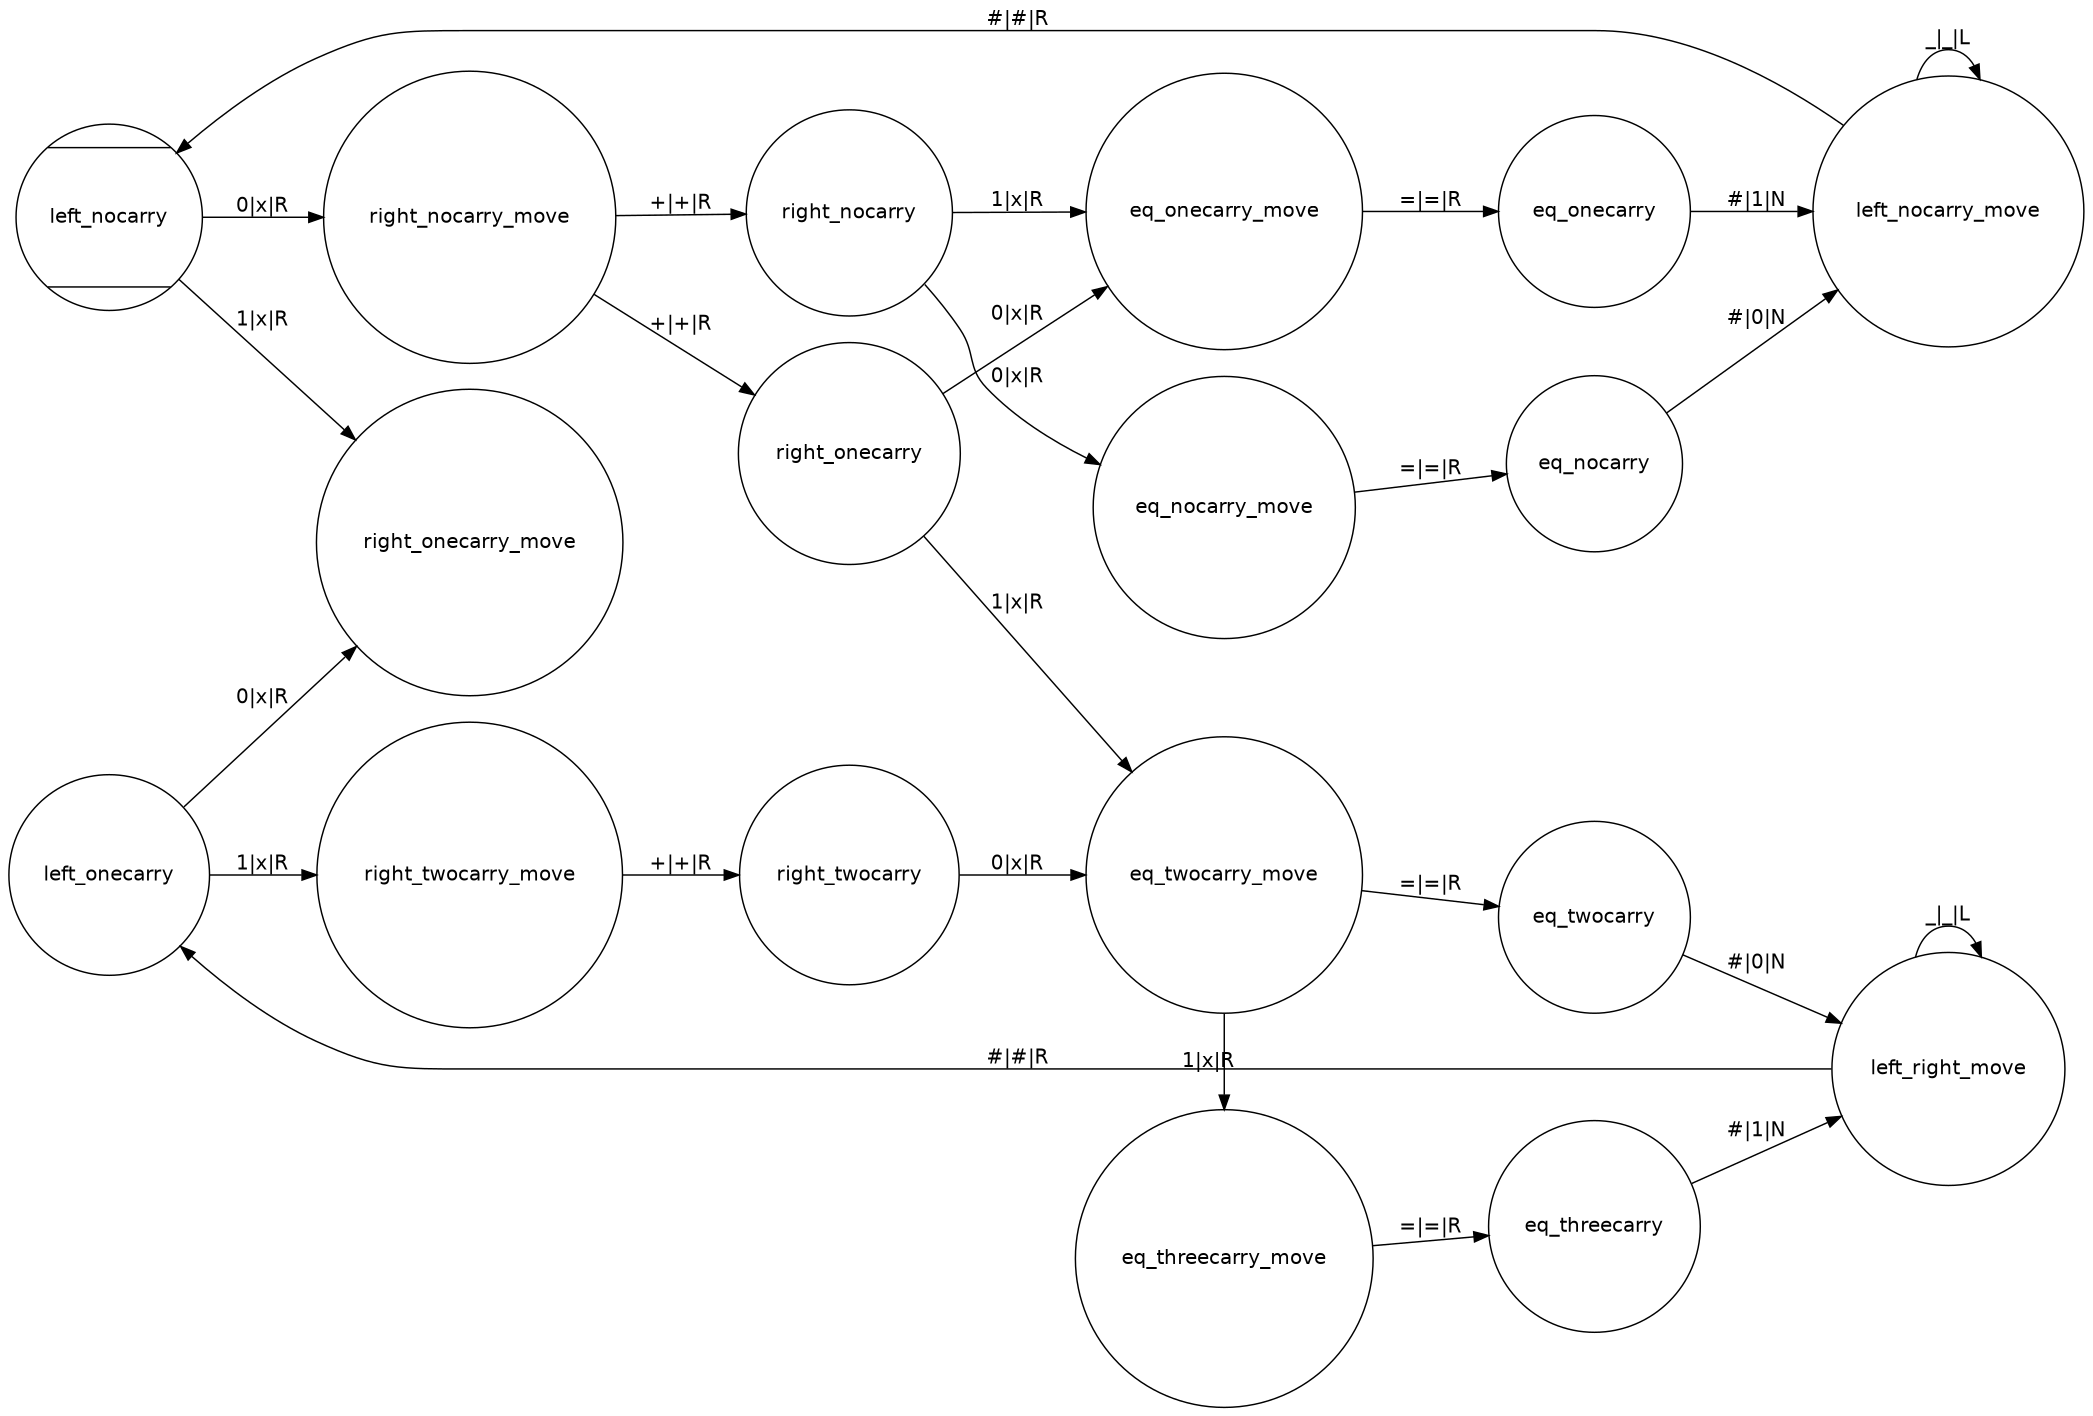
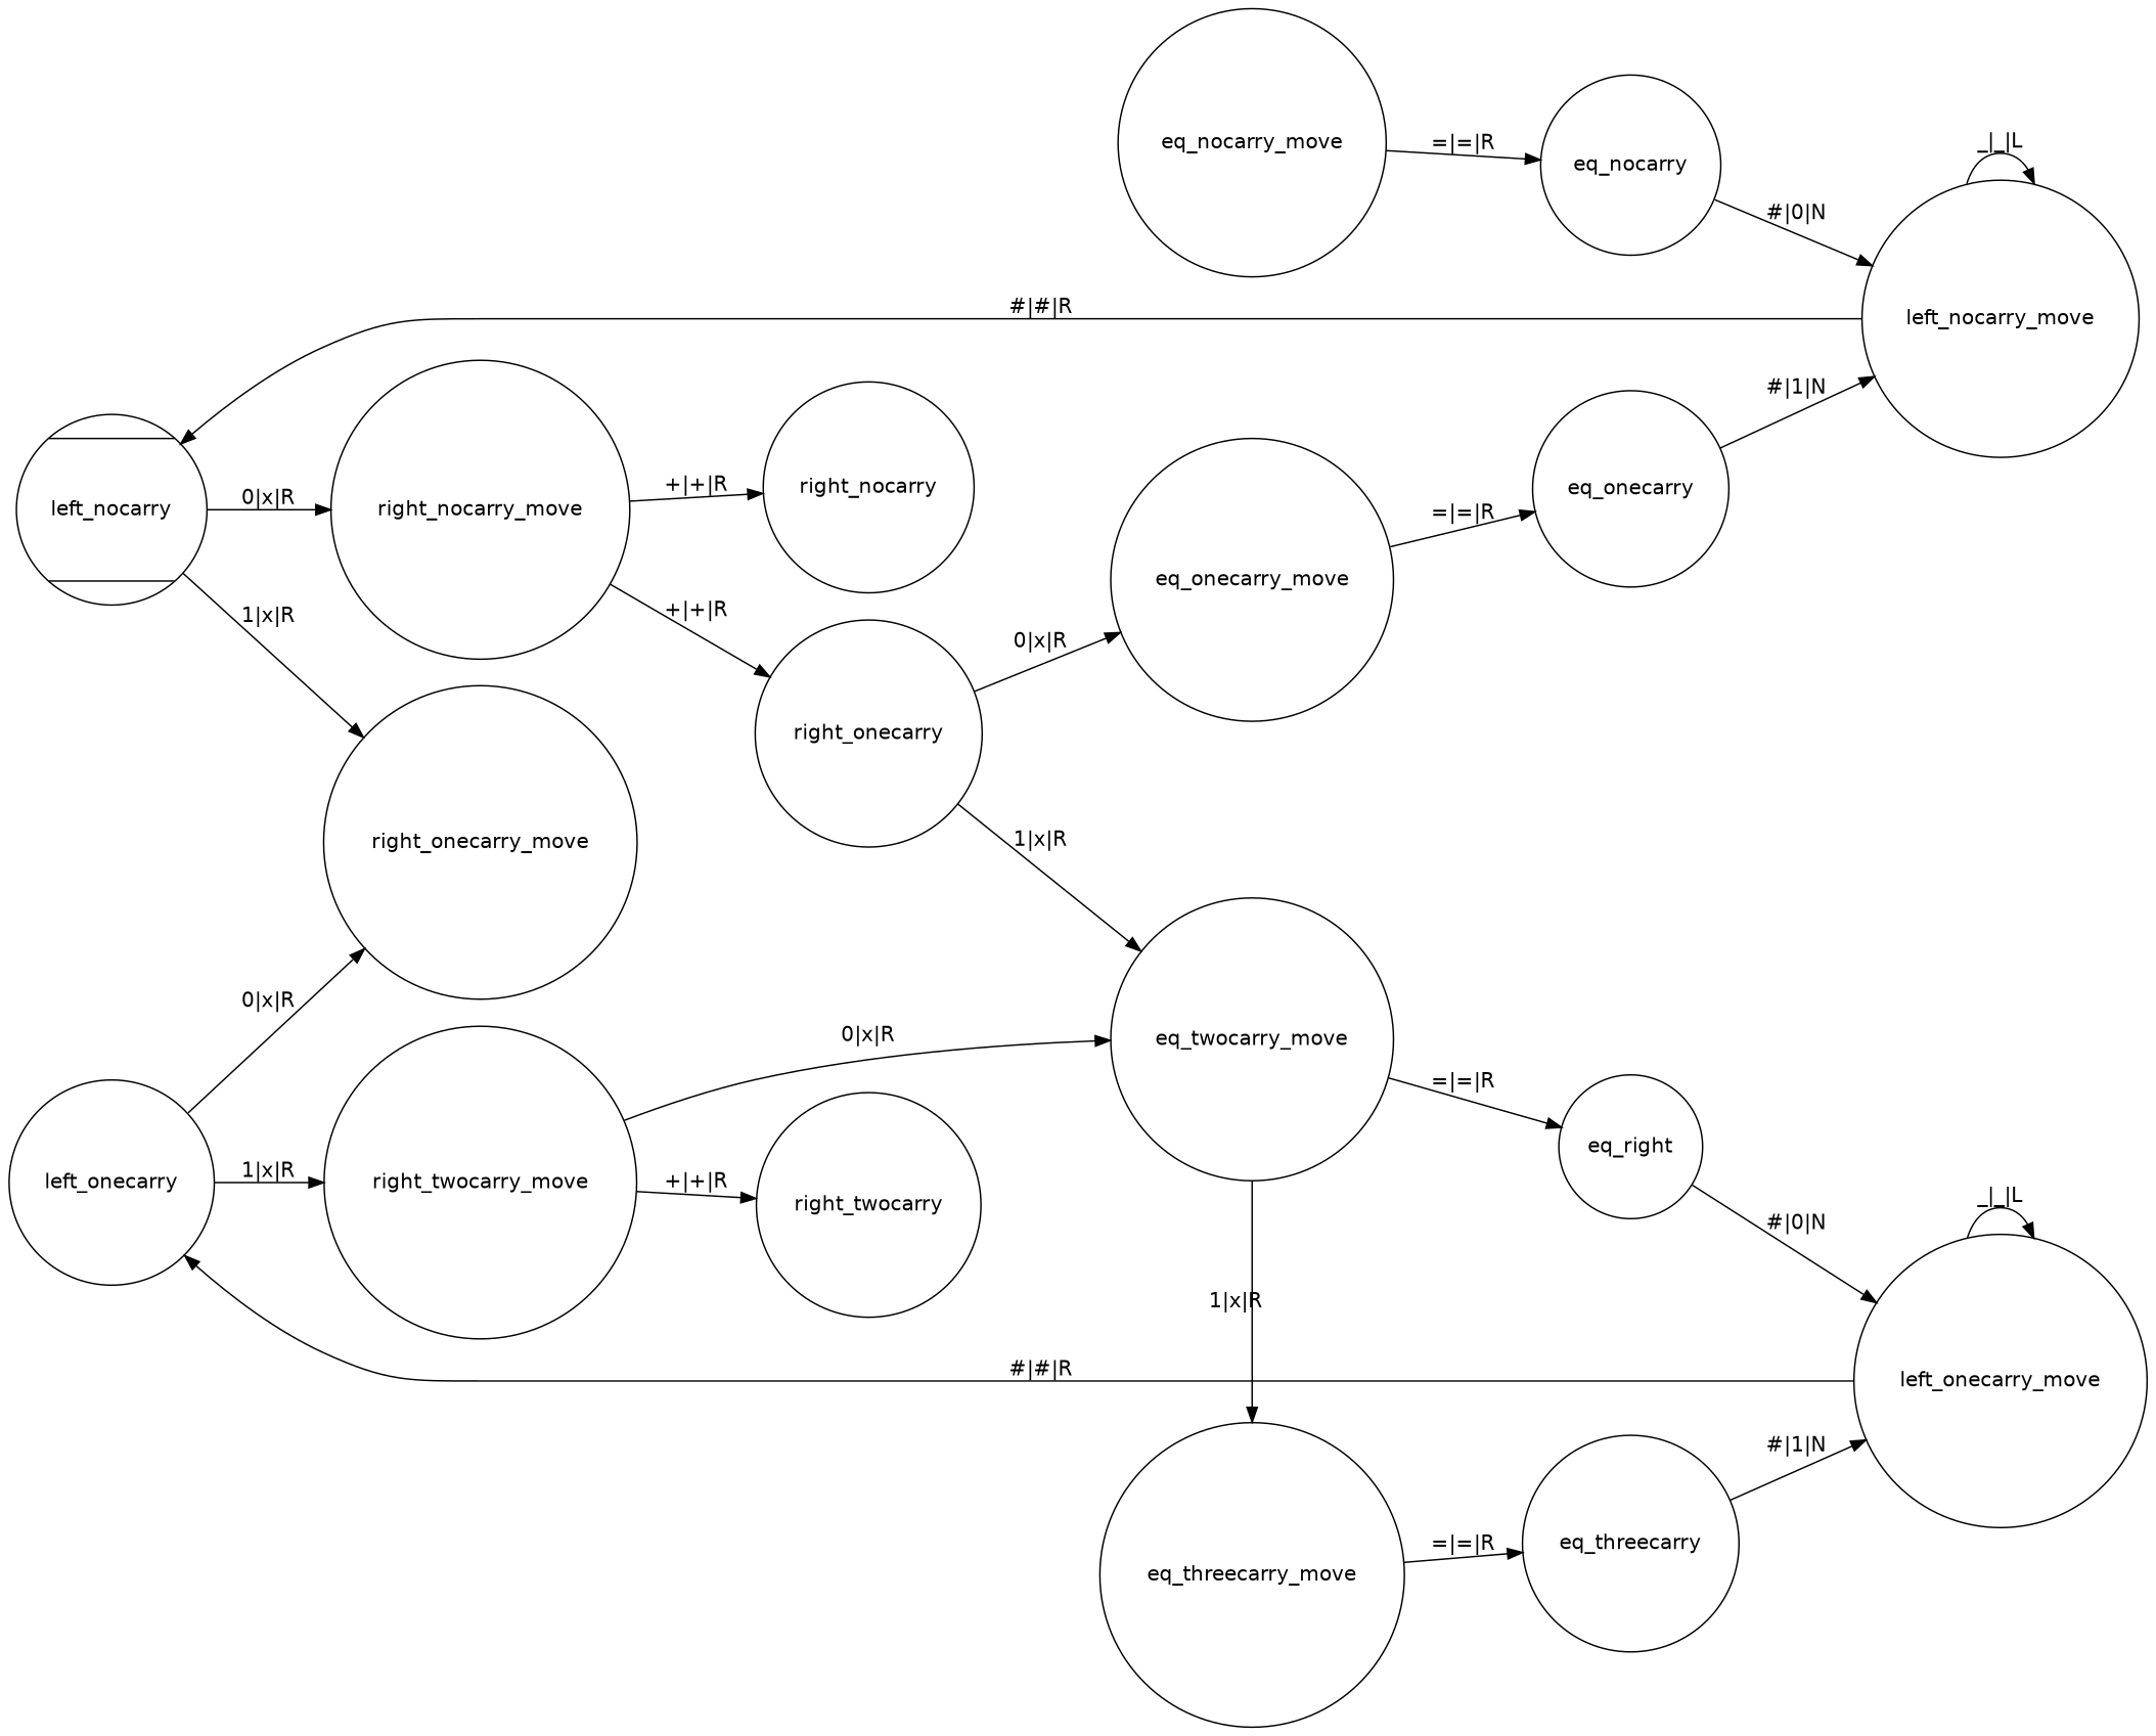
  digraph {
    fontname="DejaVu Sans"
    rankdir=LR
    node [fontname="DejaVu Sans" shape=circle]
    edge [fontname="DejaVu Sans"]
    left_nocarry [shape=Mcircle]
    left_onecarry
    right_nocarry_move
    right_onecarry_move
    right_twocarry_move
    right_nocarry
    right_onecarry
    right_twocarry
    eq_nocarry_move [rank=3]
    eq_onecarry_move [rank=3]
    eq_twocarry_move [rank=3]
    eq_threecarry_move [rank=3]
    eq_nocarry [rank=4]
    eq_onecarry [rank=4]
-   eq_twocarry [rank=4]
+   eq_twocarry [rank=4 label=eq_right]
    eq_threecarry [rank=4]
    left_nocarry_move [rank=5]
-   left_onecarry_move [rank=5 label=left_right_move]
+   left_onecarry_move [rank=5]
    subgraph sub_1 {
      rank=same
      left_nocarry
      left_onecarry
    }
    subgraph sub_2 {
      rank=same
      right_nocarry_move
      right_onecarry_move
      right_twocarry_move
    }
    subgraph sub_3 {
      rank=same
      right_nocarry
      right_onecarry
      right_twocarry
    }
    subgraph sub_4 {
      rank=same
      eq_nocarry_move
      eq_onecarry_move
      eq_twocarry_move
      eq_threecarry_move
    }
    subgraph sub_5 {
      rank=same
      eq_nocarry
      eq_onecarry
      eq_twocarry
      eq_threecarry
    }
    subgraph sub_6 {
      rank=same
      left_nocarry_move
      left_onecarry_move
    }
    left_nocarry -> right_nocarry_move [label="0|x|R"]
    left_nocarry -> right_onecarry_move [label="1|x|R"]
    left_onecarry -> right_onecarry_move [label="0|x|R"]
    left_onecarry -> right_twocarry_move [label="1|x|R"]
    right_nocarry_move -> right_nocarry [label="+|+|R"]
    right_nocarry_move -> right_onecarry [label="+|+|R"]
    right_twocarry_move -> right_twocarry [label="+|+|R"]
-   right_nocarry -> eq_nocarry_move [label="0|x|R"]
-   right_nocarry -> eq_onecarry_move [label="1|x|R"]
    right_onecarry -> eq_onecarry_move [label="0|x|R"]
    right_onecarry -> eq_twocarry_move [label="1|x|R"]
-   right_twocarry -> eq_twocarry_move [label="0|x|R"]
+   right_twocarry_move -> eq_twocarry_move [label="0|x|R"]
    eq_nocarry_move -> eq_nocarry [label="=|=|R"]
    eq_onecarry_move -> eq_onecarry [label="=|=|R"]
    eq_twocarry_move -> eq_threecarry_move [label="1|x|R"]
    eq_twocarry_move -> eq_twocarry [label="=|=|R"]
    eq_threecarry_move -> eq_threecarry [label="=|=|R"]
    eq_nocarry -> left_nocarry_move [label="#|0|N"]
    eq_onecarry -> left_nocarry_move [label="#|1|N"]
    eq_twocarry -> left_onecarry_move [label="#|0|N"]
    eq_threecarry -> left_onecarry_move [label="#|1|N"]
    left_nocarry_move -> left_nocarry [label="#|#|R"]
    left_nocarry_move -> left_nocarry_move [label="_|_|L"]
    left_onecarry_move -> left_onecarry [label="#|#|R"]
    left_onecarry_move -> left_onecarry_move [label="_|_|L"]
  }
